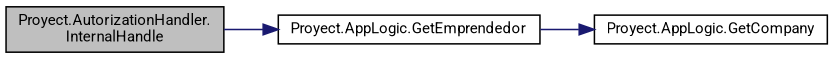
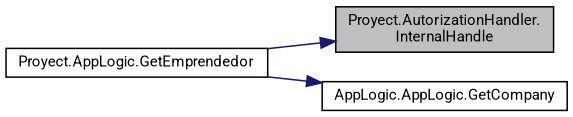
  digraph {
    fontname=Roboto
    rankdir=LR
    node [color=black fillcolor=white fontname=Roboto fontsize=10 shape=record style=filled]
    edge [color=midnightblue fontname=Roboto fontsize=10 labelfontname=Helvetica labelfontsize=10 style=solid]
    n1 [fillcolor=grey75 fontcolor=black height=0.2 label="Proyect.AutorizationHandler.\lInternalHandle" width=0.4]
    n2 [height=0.2 label="Proyect.AppLogic.GetEmprendedor" width=0.4]
-   n3 [height=0.2 label="Proyect.AppLogic.GetCompany" width=0.4]
-   n1 -> n2
+   n3 [height=0.2 label="AppLogic.AppLogic.GetCompany" width=0.4]
+   n2 -> n1
    n2 -> n3
  }
